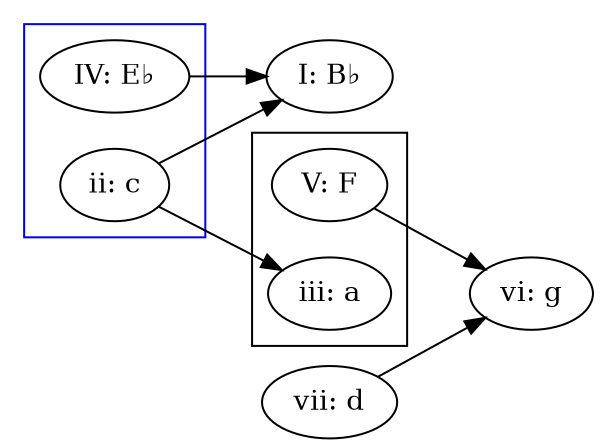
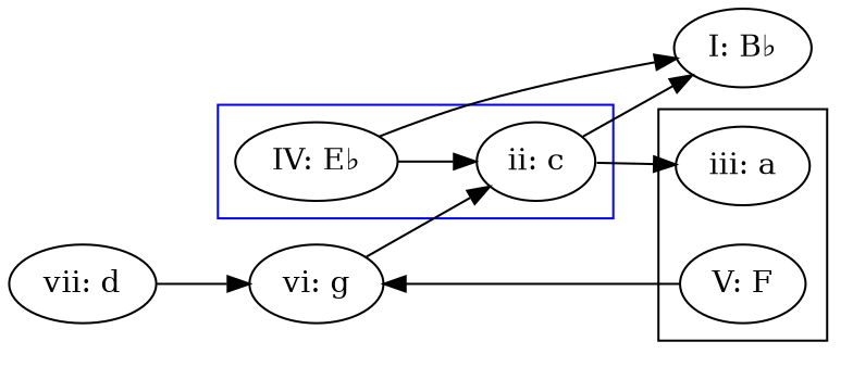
  digraph {
    compound=true
    forcelabels=true
    rankdir=LR
    n1 [label="IV: E♭"]
    n2 [label="ii: c"]
    n3 [label="V: F"]
    n4 [label="iii: a"]
    n5 [label="I: B♭"]
    n6 [label="vi: g"]
    n7 [label="vii: d"]
    subgraph cluster_1 {
      color=blue
      n1
      n2
    }
    subgraph cluster_2 {
      n3
      n4
    }
+   n1 -> n2
    n1 -> n5
    n2 -> n4
    n2 -> n5
    n3 -> n6
+   n6 -> n2
    n7 -> n6
  }
